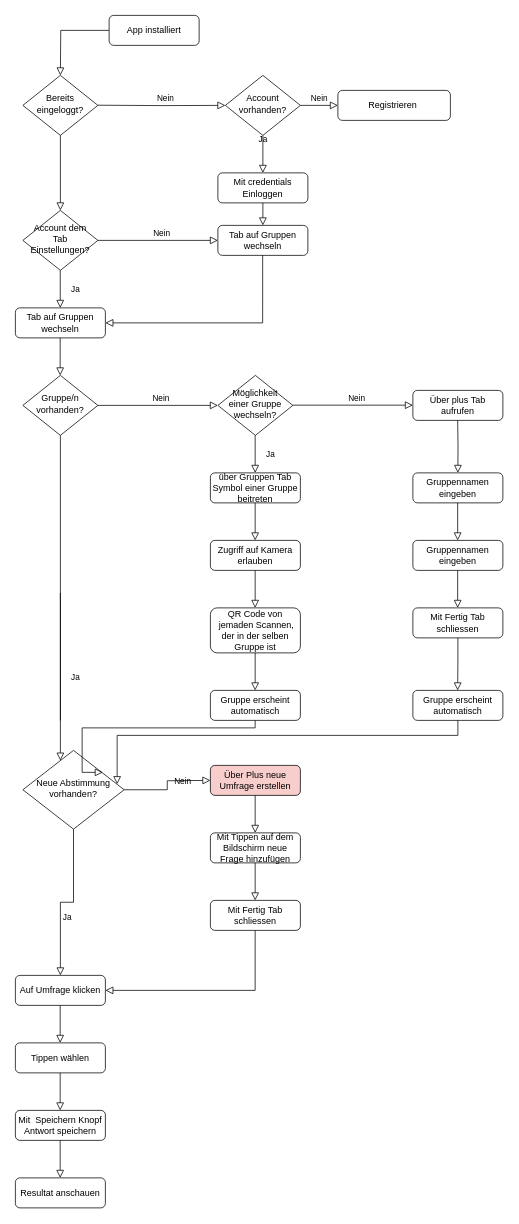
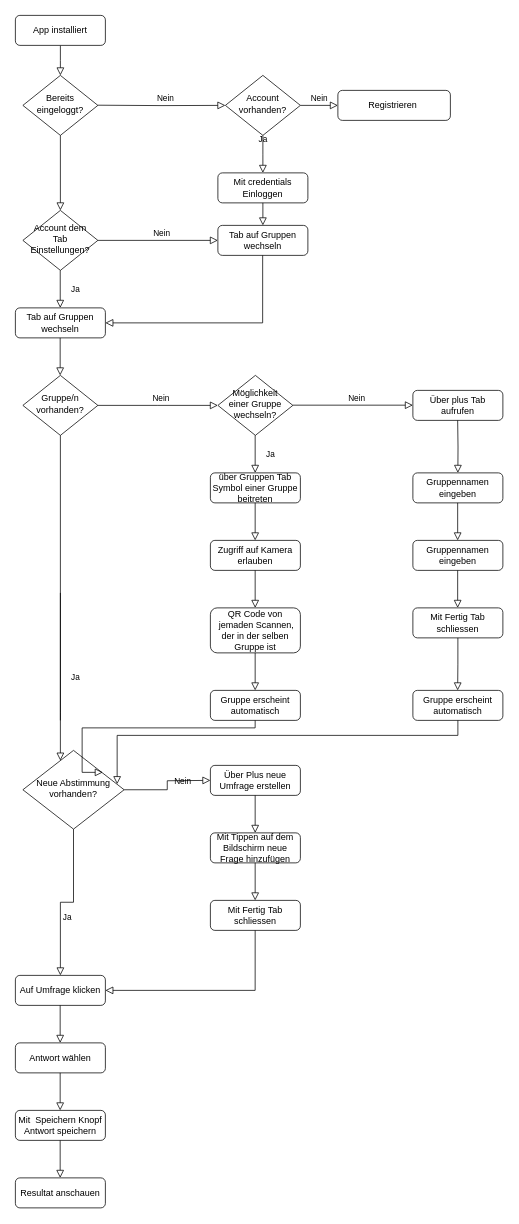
  <mxCell id="0" />
  <mxCell id="1" parent="0" />
  <mxCell id="2" value="" style="rounded=0;html=1;jettySize=auto;orthogonalLoop=1;fontSize=11;endArrow=block;endFill=0;endSize=8;strokeWidth=1;shadow=0;labelBackgroundColor=none;edgeStyle=orthogonalEdgeStyle;entryX=0.5;entryY=0;entryDx=0;entryDy=0;" parent="1" source="3" edge="1"><mxGeometry relative="1" as="geometry"><mxPoint x="80" y="100" as="targetPoint" /></mxGeometry></mxCell>
- <mxCell id="3" value="App installiert" style="rounded=1;whiteSpace=wrap;html=1;fontSize=12;glass=0;strokeWidth=1;shadow=0;" parent="1" vertex="1"><mxGeometry x="145" y="20" width="120" height="40" as="geometry" /></mxCell>
+ <mxCell id="3" value="App installiert" style="rounded=1;whiteSpace=wrap;html=1;fontSize=12;glass=0;strokeWidth=1;shadow=0;" parent="1" vertex="1"><mxGeometry x="20" width="120" height="40" as="geometry" y="20" /></mxCell>
  <mxCell id="4" value="Ja" style="rounded=0;html=1;jettySize=auto;orthogonalLoop=1;fontSize=11;endArrow=block;endFill=0;endSize=8;strokeWidth=1;shadow=0;labelBackgroundColor=none;edgeStyle=orthogonalEdgeStyle;" parent="1" source="6" edge="1"><mxGeometry y="20" relative="1" as="geometry"><mxPoint as="offset" /><mxPoint x="350" y="230" as="targetPoint" /></mxGeometry></mxCell>
  <mxCell id="5" value="Nein" style="edgeStyle=orthogonalEdgeStyle;rounded=0;html=1;jettySize=auto;orthogonalLoop=1;fontSize=11;endArrow=block;endFill=0;endSize=8;strokeWidth=1;shadow=0;labelBackgroundColor=none;" parent="1" source="6" target="7" edge="1"><mxGeometry y="10" relative="1" as="geometry"><mxPoint as="offset" /></mxGeometry></mxCell>
  <mxCell id="6" value="Account vorhanden?" style="rhombus;whiteSpace=wrap;html=1;shadow=0;fontFamily=Helvetica;fontSize=12;align=center;strokeWidth=1;spacing=6;spacingTop=-4;" parent="1" vertex="1"><mxGeometry x="300" y="100" width="100" height="80" as="geometry" /></mxCell>
  <mxCell id="7" value="Registrieren&amp;nbsp;" style="rounded=1;whiteSpace=wrap;html=1;fontSize=12;glass=0;strokeWidth=1;shadow=0;" parent="1" vertex="1"><mxGeometry x="450" y="120" width="150" height="40" as="geometry" /></mxCell>
  <mxCell id="8" value="Tab auf Gruppen wechseln" style="rounded=1;whiteSpace=wrap;html=1;fontSize=12;glass=0;strokeWidth=1;shadow=0;" parent="1" vertex="1"><mxGeometry x="290" y="300" width="120" height="40" as="geometry" /></mxCell>
  <mxCell id="9" value="Mit credentials Einloggen" style="rounded=1;whiteSpace=wrap;html=1;fontSize=12;glass=0;strokeWidth=1;shadow=0;" vertex="1" parent="1"><mxGeometry x="290" y="230" width="120" height="40" as="geometry" /></mxCell>
  <mxCell id="10" value="" style="rounded=0;html=1;jettySize=auto;orthogonalLoop=1;fontSize=11;endArrow=block;endFill=0;endSize=8;strokeWidth=1;shadow=0;labelBackgroundColor=none;edgeStyle=orthogonalEdgeStyle;entryX=0.5;entryY=0;entryDx=0;entryDy=0;" edge="1" parent="1"><mxGeometry y="20" relative="1" as="geometry"><mxPoint as="offset" /><mxPoint x="350" y="270" as="sourcePoint" /><mxPoint x="350" y="300" as="targetPoint" /></mxGeometry></mxCell>
  <mxCell id="11" value="Bereits eingeloggt?" style="rhombus;whiteSpace=wrap;html=1;shadow=0;fontFamily=Helvetica;fontSize=12;align=center;strokeWidth=1;spacing=6;spacingTop=-4;" vertex="1" parent="1"><mxGeometry x="30" y="100" width="100" height="80" as="geometry" /></mxCell>
  <mxCell id="12" value="Nein" style="edgeStyle=orthogonalEdgeStyle;rounded=0;html=1;jettySize=auto;orthogonalLoop=1;fontSize=11;endArrow=block;endFill=0;endSize=8;strokeWidth=1;shadow=0;labelBackgroundColor=none;entryX=0;entryY=0.5;entryDx=0;entryDy=0;" edge="1" parent="1" target="6"><mxGeometry x="0.06" y="10" relative="1" as="geometry"><mxPoint as="offset" /><mxPoint x="130" y="139.76" as="sourcePoint" /><mxPoint x="180" y="139.76" as="targetPoint" /></mxGeometry></mxCell>
  <mxCell id="13" value="Account dem Tab Einstellungen?" style="rhombus;whiteSpace=wrap;html=1;shadow=0;fontFamily=Helvetica;fontSize=12;align=center;strokeWidth=1;spacing=6;spacingTop=-4;" vertex="1" parent="1"><mxGeometry x="30" y="280" width="100" height="80" as="geometry" /></mxCell>
  <mxCell id="14" value="" style="edgeStyle=orthogonalEdgeStyle;rounded=0;html=1;jettySize=auto;orthogonalLoop=1;fontSize=11;endArrow=block;endFill=0;endSize=8;strokeWidth=1;shadow=0;labelBackgroundColor=none;exitX=0.5;exitY=1;exitDx=0;exitDy=0;" edge="1" parent="1" source="11" target="13"><mxGeometry x="0.06" y="10" relative="1" as="geometry"><mxPoint as="offset" /><mxPoint x="140" y="149.76" as="sourcePoint" /><mxPoint x="310" y="150" as="targetPoint" /></mxGeometry></mxCell>
  <mxCell id="15" value="Nein" style="edgeStyle=orthogonalEdgeStyle;rounded=0;html=1;jettySize=auto;orthogonalLoop=1;fontSize=11;endArrow=block;endFill=0;endSize=8;strokeWidth=1;shadow=0;labelBackgroundColor=none;entryX=0;entryY=0.5;entryDx=0;entryDy=0;exitX=1;exitY=0.5;exitDx=0;exitDy=0;" edge="1" parent="1" source="13" target="8"><mxGeometry x="0.06" y="10" relative="1" as="geometry"><mxPoint as="offset" /><mxPoint x="140" y="149.76" as="sourcePoint" /><mxPoint x="310" y="150" as="targetPoint" /></mxGeometry></mxCell>
  <mxCell id="16" value="Ja" style="rounded=0;html=1;jettySize=auto;orthogonalLoop=1;fontSize=11;endArrow=block;endFill=0;endSize=8;strokeWidth=1;shadow=0;labelBackgroundColor=none;edgeStyle=orthogonalEdgeStyle;" edge="1" parent="1"><mxGeometry y="20" relative="1" as="geometry"><mxPoint as="offset" /><mxPoint x="79.8" y="360" as="sourcePoint" /><mxPoint x="79.8" y="410" as="targetPoint" /></mxGeometry></mxCell>
  <mxCell id="17" value="" style="rounded=0;html=1;jettySize=auto;orthogonalLoop=1;fontSize=11;endArrow=block;endFill=0;endSize=8;strokeWidth=1;shadow=0;labelBackgroundColor=none;edgeStyle=orthogonalEdgeStyle;entryX=1;entryY=0.5;entryDx=0;entryDy=0;" edge="1" parent="1" target="18"><mxGeometry y="20" relative="1" as="geometry"><mxPoint as="offset" /><mxPoint x="349.71" y="340" as="sourcePoint" /><mxPoint x="349.71" y="390" as="targetPoint" /><Array as="points"><mxPoint x="350" y="430" /></Array></mxGeometry></mxCell>
  <mxCell id="18" value="Tab auf Gruppen wechseln" style="rounded=1;whiteSpace=wrap;html=1;fontSize=12;glass=0;strokeWidth=1;shadow=0;" vertex="1" parent="1"><mxGeometry x="20" y="410" width="120" height="40" as="geometry" /></mxCell>
  <mxCell id="19" value="Gruppe/n vorhanden?" style="rhombus;whiteSpace=wrap;html=1;shadow=0;fontFamily=Helvetica;fontSize=12;align=center;strokeWidth=1;spacing=6;spacingTop=-4;" vertex="1" parent="1"><mxGeometry x="30" y="500" width="100" height="80" as="geometry" /></mxCell>
  <mxCell id="20" value="Ja" style="rounded=0;html=1;jettySize=auto;orthogonalLoop=1;fontSize=11;endArrow=block;endFill=0;endSize=8;strokeWidth=1;shadow=0;labelBackgroundColor=none;edgeStyle=orthogonalEdgeStyle;" edge="1" parent="1" target="43"><mxGeometry y="20" relative="1" as="geometry"><mxPoint as="offset" /><mxPoint x="80" y="790" as="sourcePoint" /><mxPoint x="140" y="940" as="targetPoint" /><Array as="points"><mxPoint x="80" y="950" /><mxPoint x="80" y="950" /></Array></mxGeometry></mxCell>
  <mxCell id="21" value="Nein" style="edgeStyle=orthogonalEdgeStyle;rounded=0;html=1;jettySize=auto;orthogonalLoop=1;fontSize=11;endArrow=block;endFill=0;endSize=8;strokeWidth=1;shadow=0;labelBackgroundColor=none;entryX=0;entryY=0.5;entryDx=0;entryDy=0;exitX=1;exitY=0.5;exitDx=0;exitDy=0;" edge="1" source="19" parent="1"><mxGeometry x="0.06" y="10" relative="1" as="geometry"><mxPoint as="offset" /><mxPoint x="140" y="369.76" as="sourcePoint" /><mxPoint x="290" y="540" as="targetPoint" /></mxGeometry></mxCell>
  <mxCell id="22" value="" style="rounded=0;html=1;jettySize=auto;orthogonalLoop=1;fontSize=11;endArrow=block;endFill=0;endSize=8;strokeWidth=1;shadow=0;labelBackgroundColor=none;edgeStyle=orthogonalEdgeStyle;" edge="1" parent="1"><mxGeometry y="20" relative="1" as="geometry"><mxPoint as="offset" /><mxPoint x="79.71" y="450" as="sourcePoint" /><mxPoint x="79.71" y="500" as="targetPoint" /></mxGeometry></mxCell>
  <mxCell id="23" value="Über plus Tab aufrufen" style="rounded=1;whiteSpace=wrap;html=1;fontSize=12;glass=0;strokeWidth=1;shadow=0;" vertex="1" parent="1"><mxGeometry x="550" y="520" width="120" height="40" as="geometry" /></mxCell>
  <mxCell id="24" value="Möglichkeit einer Gruppe wechseln?" style="rhombus;whiteSpace=wrap;html=1;shadow=0;fontFamily=Helvetica;fontSize=12;align=center;strokeWidth=1;spacing=6;spacingTop=-4;" vertex="1" parent="1"><mxGeometry x="290" y="500" width="100" height="80" as="geometry" /></mxCell>
  <mxCell id="25" value="Nein" style="edgeStyle=orthogonalEdgeStyle;rounded=0;html=1;jettySize=auto;orthogonalLoop=1;fontSize=11;endArrow=block;endFill=0;endSize=8;strokeWidth=1;shadow=0;labelBackgroundColor=none;entryX=0;entryY=0.5;entryDx=0;entryDy=0;exitX=1;exitY=0.5;exitDx=0;exitDy=0;" edge="1" parent="1"><mxGeometry x="0.06" y="10" relative="1" as="geometry"><mxPoint as="offset" /><mxPoint x="390" y="539.71" as="sourcePoint" /><mxPoint x="550" y="539.71" as="targetPoint" /></mxGeometry></mxCell>
  <mxCell id="26" value="Ja" style="rounded=0;html=1;jettySize=auto;orthogonalLoop=1;fontSize=11;endArrow=block;endFill=0;endSize=8;strokeWidth=1;shadow=0;labelBackgroundColor=none;edgeStyle=orthogonalEdgeStyle;" edge="1" parent="1"><mxGeometry y="20" relative="1" as="geometry"><mxPoint as="offset" /><mxPoint x="339.71" y="580" as="sourcePoint" /><mxPoint x="339.71" y="630" as="targetPoint" /></mxGeometry></mxCell>
  <mxCell id="27" value="" style="rounded=0;html=1;jettySize=auto;orthogonalLoop=1;fontSize=11;endArrow=block;endFill=0;endSize=8;strokeWidth=1;shadow=0;labelBackgroundColor=none;edgeStyle=orthogonalEdgeStyle;entryX=0.5;entryY=0;entryDx=0;entryDy=0;" edge="1" parent="1" target="28"><mxGeometry y="20" relative="1" as="geometry"><mxPoint as="offset" /><mxPoint x="609.71" y="560" as="sourcePoint" /><mxPoint x="609.71" y="610" as="targetPoint" /></mxGeometry></mxCell>
  <mxCell id="28" value="Gruppennamen eingeben" style="rounded=1;whiteSpace=wrap;html=1;fontSize=12;glass=0;strokeWidth=1;shadow=0;" vertex="1" parent="1"><mxGeometry x="550" y="630" width="120" height="40" as="geometry" /></mxCell>
  <mxCell id="29" value="" style="rounded=0;html=1;jettySize=auto;orthogonalLoop=1;fontSize=11;endArrow=block;endFill=0;endSize=8;strokeWidth=1;shadow=0;labelBackgroundColor=none;edgeStyle=orthogonalEdgeStyle;" edge="1" parent="1"><mxGeometry y="20" relative="1" as="geometry"><mxPoint as="offset" /><mxPoint x="609.71" y="670" as="sourcePoint" /><mxPoint x="609.71" y="720" as="targetPoint" /></mxGeometry></mxCell>
  <mxCell id="30" value="Gruppennamen eingeben" style="rounded=1;whiteSpace=wrap;html=1;fontSize=12;glass=0;strokeWidth=1;shadow=0;" vertex="1" parent="1"><mxGeometry x="550" y="720" width="120" height="40" as="geometry" /></mxCell>
  <mxCell id="31" value="" style="rounded=0;html=1;jettySize=auto;orthogonalLoop=1;fontSize=11;endArrow=block;endFill=0;endSize=8;strokeWidth=1;shadow=0;labelBackgroundColor=none;edgeStyle=orthogonalEdgeStyle;" edge="1" parent="1"><mxGeometry y="20" relative="1" as="geometry"><mxPoint as="offset" /><mxPoint x="609.71" y="760" as="sourcePoint" /><mxPoint x="609.71" y="810" as="targetPoint" /></mxGeometry></mxCell>
  <mxCell id="32" value="Mit Fertig Tab schliessen" style="rounded=1;whiteSpace=wrap;html=1;fontSize=12;glass=0;strokeWidth=1;shadow=0;" vertex="1" parent="1"><mxGeometry x="550" y="810" width="120" height="40" as="geometry" /></mxCell>
  <mxCell id="33" value="über Gruppen Tab Symbol einer Gruppe beitreten" style="rounded=1;whiteSpace=wrap;html=1;fontSize=12;glass=0;strokeWidth=1;shadow=0;" vertex="1" parent="1"><mxGeometry x="280" y="630" width="120" height="40" as="geometry" /></mxCell>
  <mxCell id="34" value="" style="rounded=0;html=1;jettySize=auto;orthogonalLoop=1;fontSize=11;endArrow=block;endFill=0;endSize=8;strokeWidth=1;shadow=0;labelBackgroundColor=none;edgeStyle=orthogonalEdgeStyle;" edge="1" parent="1"><mxGeometry y="20" relative="1" as="geometry"><mxPoint as="offset" /><mxPoint x="339.71" y="670" as="sourcePoint" /><mxPoint x="339.71" y="720" as="targetPoint" /></mxGeometry></mxCell>
  <mxCell id="35" value="Zugriff auf Kamera erlauben" style="rounded=1;whiteSpace=wrap;html=1;fontSize=12;glass=0;strokeWidth=1;shadow=0;" vertex="1" parent="1"><mxGeometry x="280" y="720" width="120" height="40" as="geometry" /></mxCell>
  <mxCell id="36" value="" style="rounded=0;html=1;jettySize=auto;orthogonalLoop=1;fontSize=11;endArrow=block;endFill=0;endSize=8;strokeWidth=1;shadow=0;labelBackgroundColor=none;edgeStyle=orthogonalEdgeStyle;" edge="1" parent="1"><mxGeometry y="20" relative="1" as="geometry"><mxPoint as="offset" /><mxPoint x="339.71" y="760" as="sourcePoint" /><mxPoint x="339.71" y="810" as="targetPoint" /></mxGeometry></mxCell>
  <mxCell id="37" value="QR Code von &amp;nbsp;jemaden Scannen, der in der selben Gruppe ist" style="rounded=1;whiteSpace=wrap;html=1;fontSize=12;glass=0;strokeWidth=1;shadow=0;" vertex="1" parent="1"><mxGeometry x="280" y="810" width="120" height="60" as="geometry" /></mxCell>
  <mxCell id="38" value="Gruppe erscheint automatisch" style="rounded=1;whiteSpace=wrap;html=1;fontSize=12;glass=0;strokeWidth=1;shadow=0;" vertex="1" parent="1"><mxGeometry x="280" y="920" width="120" height="40" as="geometry" /></mxCell>
  <mxCell id="39" value="" style="rounded=0;html=1;jettySize=auto;orthogonalLoop=1;fontSize=11;endArrow=block;endFill=0;endSize=8;strokeWidth=1;shadow=0;labelBackgroundColor=none;edgeStyle=orthogonalEdgeStyle;" edge="1" parent="1"><mxGeometry y="20" relative="1" as="geometry"><mxPoint as="offset" /><mxPoint x="339.71" y="870" as="sourcePoint" /><mxPoint x="339.71" y="920" as="targetPoint" /></mxGeometry></mxCell>
  <mxCell id="40" value="" style="rounded=0;html=1;jettySize=auto;orthogonalLoop=1;fontSize=11;endArrow=block;endFill=0;endSize=8;strokeWidth=1;shadow=0;labelBackgroundColor=none;edgeStyle=orthogonalEdgeStyle;exitX=0.5;exitY=1;exitDx=0;exitDy=0;" edge="1" parent="1" source="32"><mxGeometry y="20" relative="1" as="geometry"><mxPoint as="offset" /><mxPoint x="609.71" y="870" as="sourcePoint" /><mxPoint x="609.71" y="920" as="targetPoint" /></mxGeometry></mxCell>
  <mxCell id="41" value="Gruppe erscheint automatisch" style="rounded=1;whiteSpace=wrap;html=1;fontSize=12;glass=0;strokeWidth=1;shadow=0;" vertex="1" parent="1"><mxGeometry x="550" y="920" width="120" height="40" as="geometry" /></mxCell>
  <mxCell id="42" value="" style="endArrow=none;html=1;rounded=0;entryX=0.5;entryY=1;entryDx=0;entryDy=0;" edge="1" parent="1" target="19"><mxGeometry width="50" height="50" relative="1" as="geometry"><mxPoint x="80" y="960" as="sourcePoint" /><mxPoint x="380" y="790" as="targetPoint" /></mxGeometry></mxCell>
  <mxCell id="43" value="Neue Abstimmung vorhanden?" style="rhombus;whiteSpace=wrap;html=1;shadow=0;fontFamily=Helvetica;fontSize=12;align=center;strokeWidth=1;spacing=6;spacingTop=-4;" vertex="1" parent="1"><mxGeometry x="30" y="1000" width="135" height="105" as="geometry" /></mxCell>
  <mxCell id="44" value="" style="rounded=0;html=1;jettySize=auto;orthogonalLoop=1;fontSize=11;endArrow=block;endFill=0;endSize=8;strokeWidth=1;shadow=0;labelBackgroundColor=none;edgeStyle=orthogonalEdgeStyle;entryX=0.789;entryY=0.279;entryDx=0;entryDy=0;entryPerimeter=0;" edge="1" parent="1" target="43"><mxGeometry y="20" relative="1" as="geometry"><mxPoint as="offset" /><mxPoint x="339.71" y="960" as="sourcePoint" /><mxPoint x="210" y="960" as="targetPoint" /><Array as="points"><mxPoint x="340" y="970" /><mxPoint x="109" y="970" /></Array></mxGeometry></mxCell>
  <mxCell id="45" value="" style="rounded=0;html=1;jettySize=auto;orthogonalLoop=1;fontSize=11;endArrow=block;endFill=0;endSize=8;strokeWidth=1;shadow=0;labelBackgroundColor=none;edgeStyle=orthogonalEdgeStyle;exitX=0.5;exitY=1;exitDx=0;exitDy=0;entryX=0.931;entryY=0.429;entryDx=0;entryDy=0;entryPerimeter=0;" edge="1" parent="1" source="41" target="43"><mxGeometry y="20" relative="1" as="geometry"><mxPoint as="offset" /><mxPoint x="349.71" y="970" as="sourcePoint" /><mxPoint x="140" y="1020" as="targetPoint" /></mxGeometry></mxCell>
  <mxCell id="46" value="Ja" style="rounded=0;html=1;jettySize=auto;orthogonalLoop=1;fontSize=11;endArrow=block;endFill=0;endSize=8;strokeWidth=1;shadow=0;labelBackgroundColor=none;edgeStyle=orthogonalEdgeStyle;exitX=0.5;exitY=1;exitDx=0;exitDy=0;entryX=0.5;entryY=0;entryDx=0;entryDy=0;" edge="1" parent="1" source="43" target="53"><mxGeometry y="20" relative="1" as="geometry"><mxPoint as="offset" /><mxPoint x="320" y="1120" as="sourcePoint" /><mxPoint x="80" y="1130" as="targetPoint" /><Array as="points" /></mxGeometry></mxCell>
  <mxCell id="47" value="Nein" style="edgeStyle=orthogonalEdgeStyle;rounded=0;html=1;jettySize=auto;orthogonalLoop=1;fontSize=11;endArrow=block;endFill=0;endSize=8;strokeWidth=1;shadow=0;labelBackgroundColor=none;exitX=1;exitY=0.5;exitDx=0;exitDy=0;" edge="1" parent="1" source="43"><mxGeometry x="0.088" y="-20" relative="1" as="geometry"><mxPoint as="offset" /><mxPoint x="374" y="1110" as="sourcePoint" /><mxPoint x="280" y="1040" as="targetPoint" /></mxGeometry></mxCell>
- <mxCell id="48" value="Über Plus neue Umfrage erstellen" style="rounded=1;whiteSpace=wrap;html=1;fontSize=12;glass=0;strokeWidth=1;shadow=0;fillColor=#f8cecc;" vertex="1" parent="1"><mxGeometry x="280" y="1020" width="120" height="40" as="geometry" /></mxCell>
+ <mxCell id="48" value="Über Plus neue Umfrage erstellen" style="rounded=1;whiteSpace=wrap;html=1;fontSize=12;glass=0;strokeWidth=1;shadow=0;" vertex="1" parent="1"><mxGeometry x="280" y="1020" width="120" height="40" as="geometry" /></mxCell>
  <mxCell id="49" value="" style="rounded=0;html=1;jettySize=auto;orthogonalLoop=1;fontSize=11;endArrow=block;endFill=0;endSize=8;strokeWidth=1;shadow=0;labelBackgroundColor=none;edgeStyle=orthogonalEdgeStyle;" edge="1" parent="1"><mxGeometry y="20" relative="1" as="geometry"><mxPoint as="offset" /><mxPoint x="339.71" y="1060" as="sourcePoint" /><mxPoint x="339.71" y="1110" as="targetPoint" /></mxGeometry></mxCell>
  <mxCell id="50" value="Mit Tippen auf dem Bildschirm neue Frage hinzufügen" style="rounded=1;whiteSpace=wrap;html=1;fontSize=12;glass=0;strokeWidth=1;shadow=0;" vertex="1" parent="1"><mxGeometry x="280" y="1110" width="120" height="40" as="geometry" /></mxCell>
  <mxCell id="51" value="" style="rounded=0;html=1;jettySize=auto;orthogonalLoop=1;fontSize=11;endArrow=block;endFill=0;endSize=8;strokeWidth=1;shadow=0;labelBackgroundColor=none;edgeStyle=orthogonalEdgeStyle;" edge="1" parent="1"><mxGeometry y="20" relative="1" as="geometry"><mxPoint as="offset" /><mxPoint x="339.71" y="1150" as="sourcePoint" /><mxPoint x="339.71" y="1200" as="targetPoint" /></mxGeometry></mxCell>
  <mxCell id="52" value="Mit Fertig Tab schliessen" style="rounded=1;whiteSpace=wrap;html=1;fontSize=12;glass=0;strokeWidth=1;shadow=0;" vertex="1" parent="1"><mxGeometry x="280" y="1200" width="120" height="40" as="geometry" /></mxCell>
  <mxCell id="53" value="Auf Umfrage klicken" style="rounded=1;whiteSpace=wrap;html=1;fontSize=12;glass=0;strokeWidth=1;shadow=0;" vertex="1" parent="1"><mxGeometry x="20" y="1300" width="120" height="40" as="geometry" /></mxCell>
  <mxCell id="54" value="" style="rounded=0;html=1;jettySize=auto;orthogonalLoop=1;fontSize=11;endArrow=block;endFill=0;endSize=8;strokeWidth=1;shadow=0;labelBackgroundColor=none;edgeStyle=orthogonalEdgeStyle;entryX=1;entryY=0.5;entryDx=0;entryDy=0;" edge="1" parent="1" target="53"><mxGeometry y="20" relative="1" as="geometry"><mxPoint as="offset" /><mxPoint x="339.71" y="1240" as="sourcePoint" /><mxPoint x="339.71" y="1290" as="targetPoint" /><Array as="points"><mxPoint x="340" y="1320" /></Array></mxGeometry></mxCell>
- <mxCell id="55" value="Tippen wählen" style="rounded=1;whiteSpace=wrap;html=1;fontSize=12;glass=0;strokeWidth=1;shadow=0;" vertex="1" parent="1"><mxGeometry x="20" y="1390" width="120" height="40" as="geometry" /></mxCell>
+ <mxCell id="55" value="Antwort wählen" style="rounded=1;whiteSpace=wrap;html=1;fontSize=12;glass=0;strokeWidth=1;shadow=0;" vertex="1" parent="1"><mxGeometry x="20" y="1390" width="120" height="40" as="geometry" /></mxCell>
  <mxCell id="56" value="" style="rounded=0;html=1;jettySize=auto;orthogonalLoop=1;fontSize=11;endArrow=block;endFill=0;endSize=8;strokeWidth=1;shadow=0;labelBackgroundColor=none;edgeStyle=orthogonalEdgeStyle;" edge="1" parent="1"><mxGeometry y="20" relative="1" as="geometry"><mxPoint as="offset" /><mxPoint x="79.71" y="1340" as="sourcePoint" /><mxPoint x="79.71" y="1390" as="targetPoint" /></mxGeometry></mxCell>
  <mxCell id="57" value="" style="rounded=0;html=1;jettySize=auto;orthogonalLoop=1;fontSize=11;endArrow=block;endFill=0;endSize=8;strokeWidth=1;shadow=0;labelBackgroundColor=none;edgeStyle=orthogonalEdgeStyle;" edge="1" parent="1"><mxGeometry y="20" relative="1" as="geometry"><mxPoint as="offset" /><mxPoint x="79.71" y="1430" as="sourcePoint" /><mxPoint x="79.71" y="1480" as="targetPoint" /></mxGeometry></mxCell>
  <mxCell id="58" value="Mit &amp;nbsp;Speichern Knopf Antwort speichern" style="rounded=1;whiteSpace=wrap;html=1;fontSize=12;glass=0;strokeWidth=1;shadow=0;" vertex="1" parent="1"><mxGeometry x="20" y="1480" width="120" height="40" as="geometry" /></mxCell>
  <mxCell id="59" value="" style="rounded=0;html=1;jettySize=auto;orthogonalLoop=1;fontSize=11;endArrow=block;endFill=0;endSize=8;strokeWidth=1;shadow=0;labelBackgroundColor=none;edgeStyle=orthogonalEdgeStyle;" edge="1" parent="1"><mxGeometry y="20" relative="1" as="geometry"><mxPoint as="offset" /><mxPoint x="79.71" y="1520" as="sourcePoint" /><mxPoint x="79.71" y="1570" as="targetPoint" /></mxGeometry></mxCell>
  <mxCell id="60" value="Resultat anschauen" style="rounded=1;whiteSpace=wrap;html=1;fontSize=12;glass=0;strokeWidth=1;shadow=0;" vertex="1" parent="1"><mxGeometry x="20" y="1570" width="120" height="40" as="geometry" /></mxCell>
